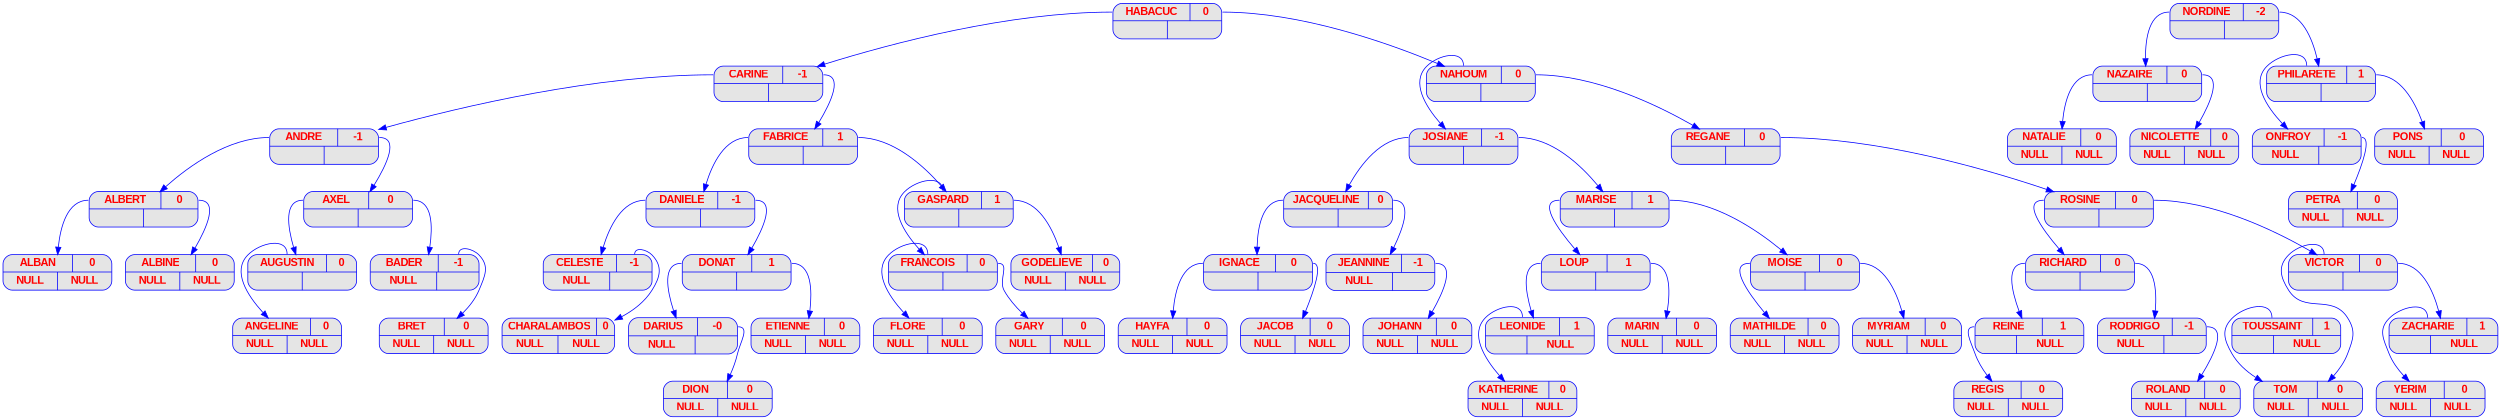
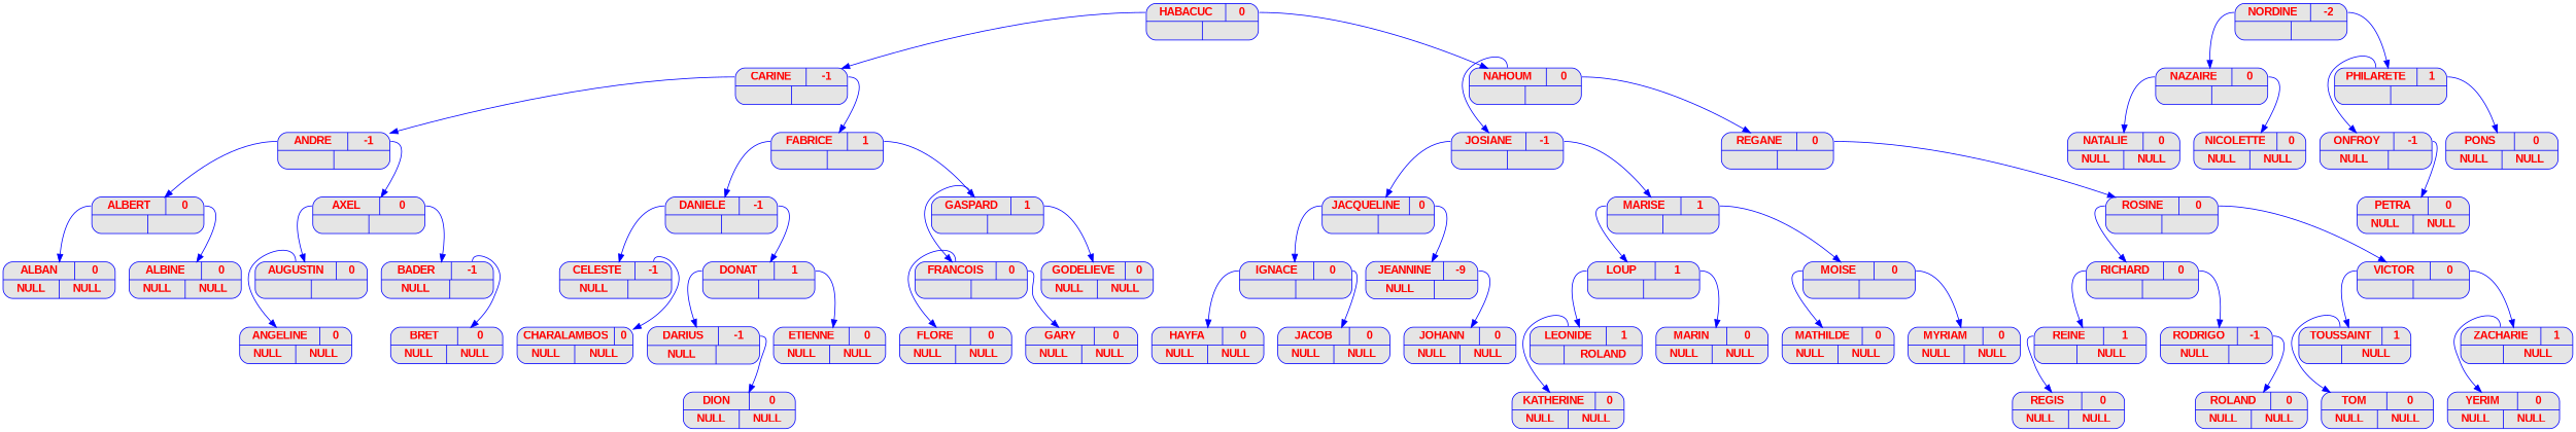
  digraph {
    node [color=blue fillcolor=grey90 fontcolor=red fontname="Arial bold" fontsize=14 shape=record style="rounded, filled"]
    edge [color=blue tailport=d]
    n1 [label="{{<g> HABACUC | <d> 0 } | { <g> | <d>}}" width=2]
    n2 [label="{{<g> CARINE | <d> -1 } | { <g> | <d>}}" width=2]
    n3 [label="{{<g> NAHOUM | <d> 0 } | { <g> | <d>}}" width=2]
    n4 [label="{{<g> ANDRE | <d> -1 } | { <g> | <d>}}" width=2]
    n5 [label="{{<g> FABRICE | <d> 1 } | { <g> | <d>}}" width=2]
    n6 [label="{{<g> JOSIANE | <d> -1 } | { <g> | <d>}}" width=2]
    n7 [label="{{<g> REGANE | <d> 0 } | { <g> | <d>}}" width=2]
    n8 [label="{{<g> ALBERT | <d> 0 } | { <g> | <d>}}" width=2]
    n9 [label="{{<g> AXEL | <d> 0 } | { <g> | <d>}}" width=2]
    n10 [label="{{<g> DANIELE | <d> -1 } | { <g> | <d>}}" width=2]
    n11 [label="{{<g> GASPARD | <d> 1 } | { <g> | <d>}}" width=2]
    n12 [label="{{<g> ALBAN | <d> 0 }| { <g> NULL | <d> NULL}}" width=2]
    n13 [label="{{<g> ALBINE | <d> 0 }| { <g> NULL | <d> NULL}}" width=2]
    n14 [label="{{<g> AUGUSTIN | <d> 0 } | { <g> | <d>}}" width=2]
    n15 [label="{{<g> BADER | <d> -1 }| { <g> NULL | <d> }}" width=2]
    n16 [label="{{<g> ANGELINE | <d> 0 }| { <g> NULL | <d> NULL}}" width=2]
    n17 [label="{{<g> BRET | <d> 0 }| { <g> NULL | <d> NULL}}" width=2]
    n18 [label="{{<g> CELESTE | <d> -1 }| { <g> NULL | <d> }}" width=2]
    n19 [label="{{<g> DONAT | <d> 1 } | { <g> | <d>}}" width=2]
    n20 [label="{{<g> FRANCOIS | <d> 0 } | { <g> | <d>}}" width=2]
    n21 [label="{{<g> GODELIEVE | <d> 0 }| { <g> NULL | <d> NULL}}" width=2]
    n22 [label="{{<g> CHARALAMBOS | <d> 0 }| { <g> NULL | <d> NULL}}" width=2]
-   n23 [label="{{<g> DARIUS | <d> -0 }| { <g> NULL | <d> }}" width=2]
+   n23 [label="{{<g> DARIUS | <d> -1 }| { <g> NULL | <d> }}" width=2]
    n24 [label="{{<g> ETIENNE | <d> 0 }| { <g> NULL | <d> NULL}}" width=2]
    n25 [label="{{<g> DION | <d> 0 }| { <g> NULL | <d> NULL}}" width=2]
    n26 [label="{{<g> FLORE | <d> 0 }| { <g> NULL | <d> NULL}}" width=2]
    n27 [label="{{<g> GARY | <d> 0 }| { <g> NULL | <d> NULL}}" width=2]
    n28 [label="{{<g> JACQUELINE | <d> 0 } | { <g> | <d>}}" width=2]
    n29 [label="{{<g> MARISE | <d> 1 } | { <g> | <d>}}" width=2]
    n30 [label="{{<g> ROSINE | <d> 0 } | { <g> | <d>}}" width=2]
    n31 [label="{{<g> IGNACE | <d> 0 } | { <g> | <d>}}" width=2]
-   n32 [label="{{<g> JEANNINE | <d> -1 }| { <g> NULL | <d> }}" width=2]
+   n32 [label="{{<g> JEANNINE | <d> -9 }| { <g> NULL | <d> }}" width=2]
    n33 [label="{{<g> LOUP | <d> 1 } | { <g> | <d>}}" width=2]
    n34 [label="{{<g> MOISE | <d> 0 } | { <g> | <d>}}" width=2]
    n35 [label="{{<g> HAYFA | <d> 0 }| { <g> NULL | <d> NULL}}" width=2]
    n36 [label="{{<g> JACOB | <d> 0 }| { <g> NULL | <d> NULL}}" width=2]
    n37 [label="{{<g> JOHANN | <d> 0 }| { <g> NULL | <d> NULL}}" width=2]
-   n38 [label="{{<g> LEONIDE | <d> 1 }| { <g> | <d> NULL}}" width=2]
+   n38 [label="{{<g> LEONIDE | <d> 1 }| { <g> | <d> ROLAND}}" width=2]
    n39 [label="{{<g> MARIN | <d> 0 }| { <g> NULL | <d> NULL}}" width=2]
    n40 [label="{{<g> MATHILDE | <d> 0 }| { <g> NULL | <d> NULL}}" width=2]
    n41 [label="{{<g> MYRIAM | <d> 0 }| { <g> NULL | <d> NULL}}" width=2]
    n42 [label="{{<g> KATHERINE | <d> 0 }| { <g> NULL | <d> NULL}}" width=2]
    n43 [label="{{<g> NORDINE | <d> -2 } | { <g> | <d>}}" width=2]
    n44 [label="{{<g> NAZAIRE | <d> 0 } | { <g> | <d>}}" width=2]
    n45 [label="{{<g> PHILARETE | <d> 1 } | { <g> | <d>}}" width=2]
    n46 [label="{{<g> RICHARD | <d> 0 } | { <g> | <d>}}" width=2]
    n47 [label="{{<g> VICTOR | <d> 0 } | { <g> | <d>}}" width=2]
    n48 [label="{{<g> NATALIE | <d> 0 }| { <g> NULL | <d> NULL}}" width=2]
    n49 [label="{{<g> NICOLETTE | <d> 0 }| { <g> NULL | <d> NULL}}" width=2]
    n50 [label="{{<g> ONFROY | <d> -1 }| { <g> NULL | <d> }}" width=2]
    n51 [label="{{<g> PONS | <d> 0 }| { <g> NULL | <d> NULL}}" width=2]
    n52 [label="{{<g> PETRA | <d> 0 }| { <g> NULL | <d> NULL}}" width=2]
    n53 [label="{{<g> REINE | <d> 1 }| { <g> | <d> NULL}}" width=2]
    n54 [label="{{<g> RODRIGO | <d> -1 }| { <g> NULL | <d> }}" width=2]
    n55 [label="{{<g> TOUSSAINT | <d> 1 }| { <g> | <d> NULL}}" width=2]
    n56 [label="{{<g> ZACHARIE | <d> 1 }| { <g> | <d> NULL}}" width=2]
    n57 [label="{{<g> REGIS | <d> 0 }| { <g> NULL | <d> NULL}}" width=2]
    n58 [label="{{<g> ROLAND | <d> 0 }| { <g> NULL | <d> NULL}}" width=2]
    n59 [label="{{<g> TOM | <d> 0 }| { <g> NULL | <d> NULL}}" width=2]
    n60 [label="{{<g> YERIM | <d> 0 }| { <g> NULL | <d> NULL}}" width=2]
    n1 -> n2 [tailport=g]
    n1 -> n3
    n2 -> n4 [tailport=g]
    n2 -> n5
    n3 -> n6 [tailport=g]
    n3 -> n7
    n4 -> n8 [tailport=g]
    n4 -> n9
    n5 -> n10 [tailport=g]
    n5 -> n11
    n6 -> n28 [tailport=g]
    n6 -> n29
    n7 -> n30
    n8 -> n12 [tailport=g]
    n8 -> n13
    n9 -> n14 [tailport=g]
    n9 -> n15
    n10 -> n18 [tailport=g]
    n10 -> n19
    n11 -> n20 [tailport=g]
    n11 -> n21
    n14 -> n16 [tailport=g]
    n15 -> n17
    n18 -> n22
    n19 -> n23 [tailport=g]
    n19 -> n24
    n20 -> n26 [tailport=g]
    n20 -> n27
    n23 -> n25
    n28 -> n31 [tailport=g]
    n28 -> n32
    n29 -> n33 [tailport=g]
    n29 -> n34
    n30 -> n46 [tailport=g]
    n30 -> n47
    n31 -> n35 [tailport=g]
    n31 -> n36
    n32 -> n37
    n33 -> n38 [tailport=g]
    n33 -> n39
    n34 -> n40 [tailport=g]
    n34 -> n41
    n38 -> n42 [tailport=g]
    n43 -> n44 [tailport=g]
    n43 -> n45
    n44 -> n48 [tailport=g]
    n44 -> n49
    n45 -> n50 [tailport=g]
    n45 -> n51
    n46 -> n53 [tailport=g]
    n46 -> n54
-   n47 -> n59 [tailport=g]
+   n47 -> n55 [tailport=g]
    n47 -> n56
    n50 -> n52
    n53 -> n57 [tailport=g]
    n54 -> n58
    n55 -> n59 [tailport=g]
    n56 -> n60 [tailport=g]
  }
